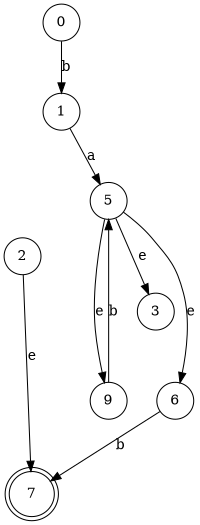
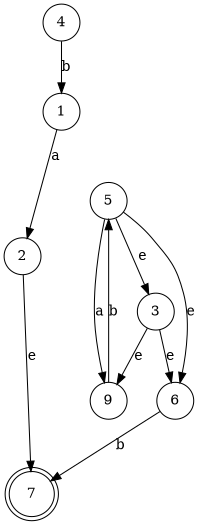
  strict digraph {
    rankdir=TB
    node [shape=circle]
-   0
+   0 [label=4]
    1
    2
    n4 [label=9]
    3
    6
    7 [shape=doublecircle]
    5
    0 -> 1 [label=b]
-   1 -> 5 [label=a]
+   1 -> 2 [label=a]
    2 -> 7 [label=e]
    n4 -> 5 [label=b]
+   3 -> n4 [label=e]
+   3 -> 6 [label=e]
    6 -> 7 [label=b]
-   5 -> n4 [label=e]
+   5 -> n4 [label=a]
    5 -> 3 [label=e]
    5 -> 6 [label=e]
  }
